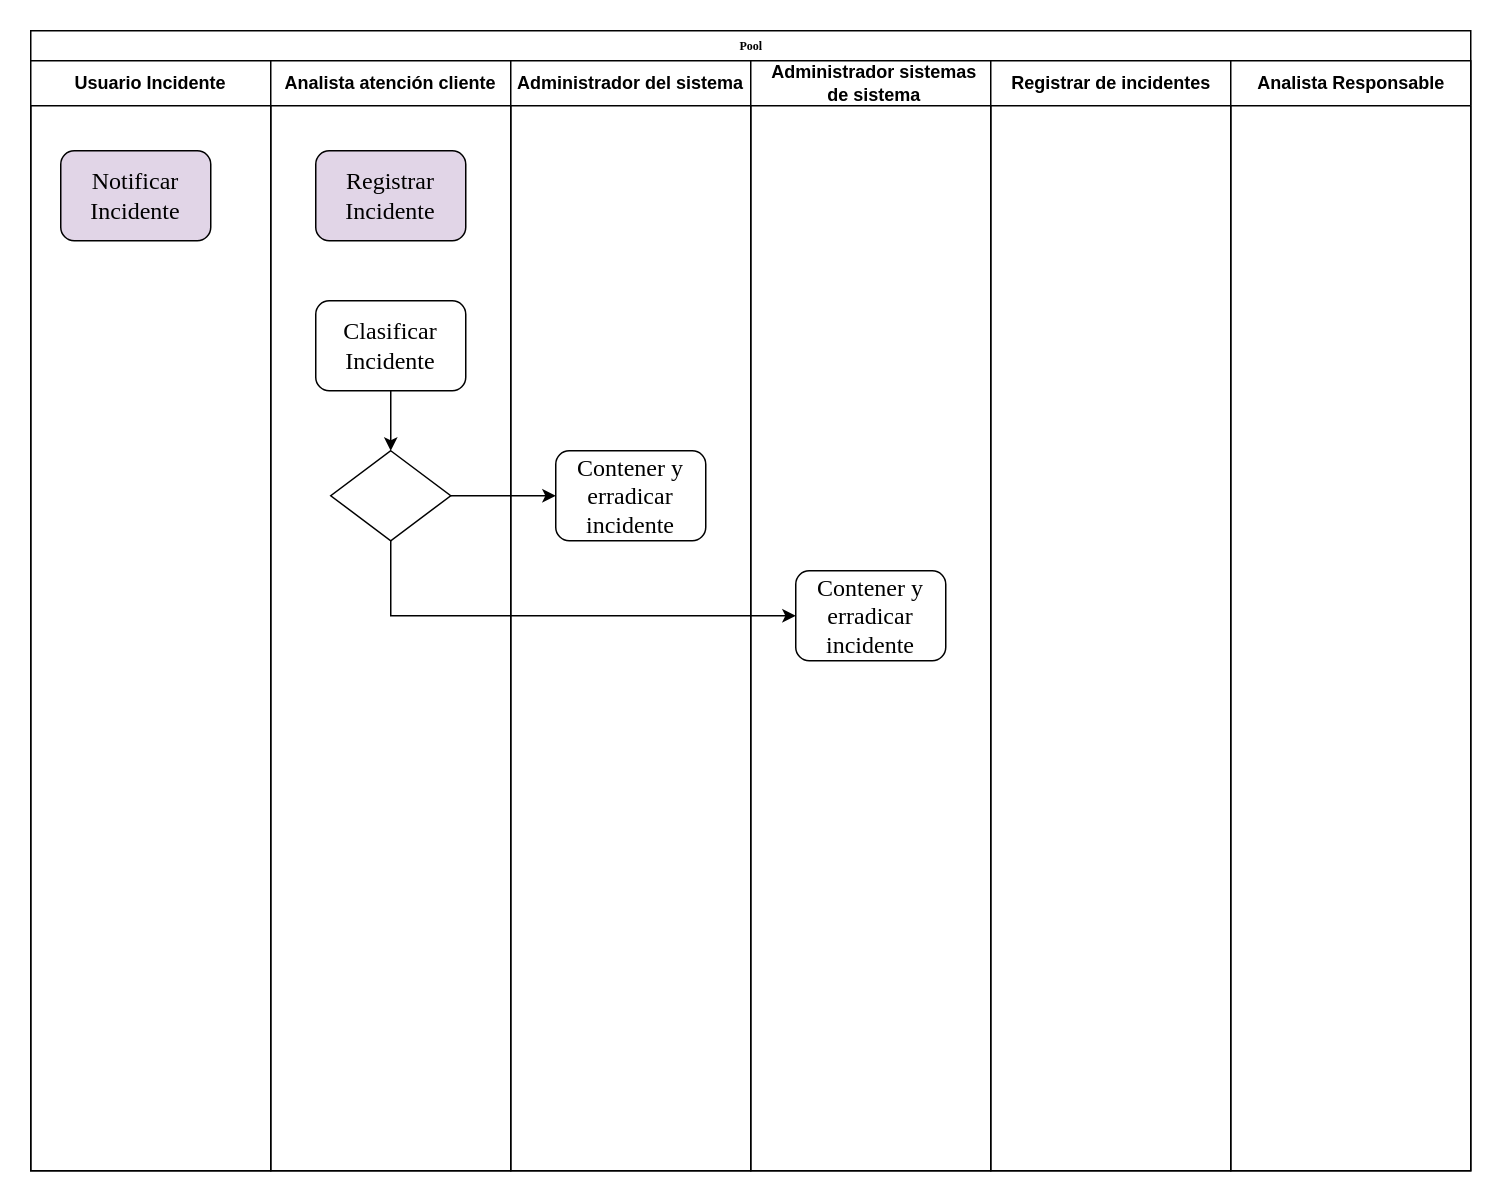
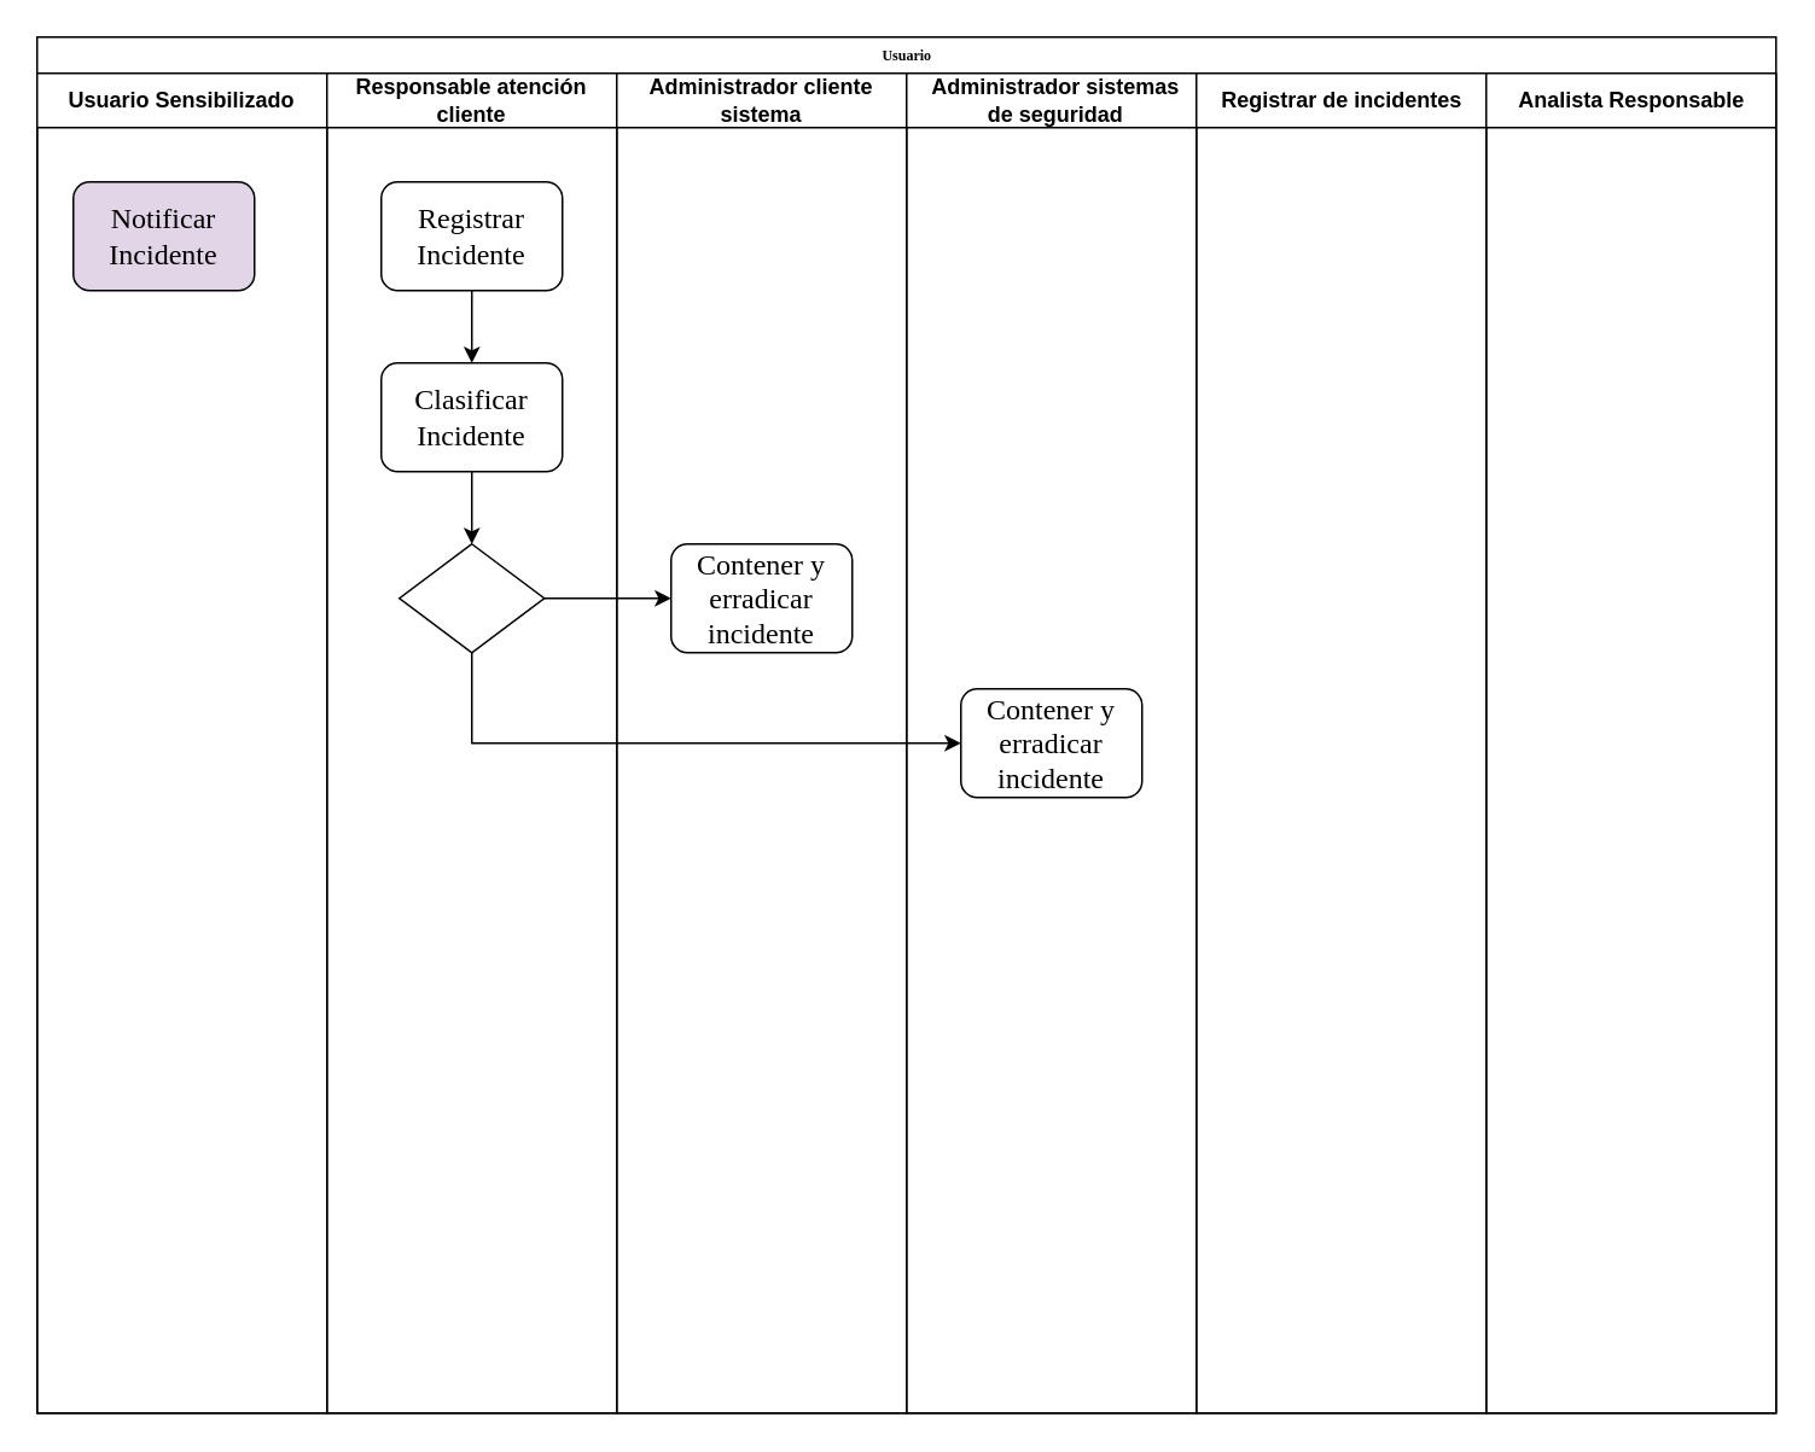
  <mxCell id="0" />
  <mxCell id="1" parent="0" />
- <mxCell id="2" value="Pool" style="swimlane;html=1;childLayout=stackLayout;startSize=20;rounded=0;shadow=0;labelBackgroundColor=none;strokeWidth=1;fontFamily=Verdana;fontSize=8;align=center;" parent="1" vertex="1"><mxGeometry x="20" y="20" width="960" height="760" as="geometry" /></mxCell>
- <mxCell id="3" value="Usuario Incidente" style="swimlane;html=1;startSize=30;whiteSpace=wrap;" parent="2" vertex="1"><mxGeometry y="20" width="160" height="740" as="geometry" /></mxCell>
+ <mxCell id="2" value="Usuario" style="swimlane;html=1;childLayout=stackLayout;startSize=20;rounded=0;shadow=0;labelBackgroundColor=none;strokeWidth=1;fontFamily=Verdana;fontSize=8;align=center;" parent="1" vertex="1"><mxGeometry x="20" y="20" width="960" height="760" as="geometry" /></mxCell>
+ <mxCell id="3" value="Usuario Sensibilizado" style="swimlane;html=1;startSize=30;whiteSpace=wrap;" parent="2" vertex="1"><mxGeometry y="20" width="160" height="740" as="geometry" /></mxCell>
  <mxCell id="4" value="Notificar Incidente" style="rounded=1;whiteSpace=wrap;html=1;shadow=0;labelBackgroundColor=none;strokeWidth=1;fontFamily=Verdana;fontSize=16;align=center;fillColor=#e1d5e7;" parent="3" vertex="1"><mxGeometry x="20" y="60" width="100" height="60" as="geometry" /></mxCell>
- <mxCell id="5" value="Analista atención cliente" style="swimlane;html=1;startSize=30;whiteSpace=wrap;" parent="2" vertex="1"><mxGeometry x="160" y="20" width="160" height="740" as="geometry" /></mxCell>
- <mxCell id="7" value="Registrar Incidente" style="rounded=1;whiteSpace=wrap;html=1;shadow=0;labelBackgroundColor=none;strokeWidth=1;fontFamily=Verdana;fontSize=16;align=center;fillColor=#e1d5e7;" parent="5" vertex="1"><mxGeometry x="30" y="60" width="100" height="60" as="geometry" /></mxCell>
+ <mxCell id="5" value="Responsable atención cliente" style="swimlane;html=1;startSize=30;whiteSpace=wrap;" parent="2" vertex="1"><mxGeometry x="160" y="20" width="160" height="740" as="geometry" /></mxCell>
+ <mxCell id="6" style="edgeStyle=orthogonalEdgeStyle;rounded=0;orthogonalLoop=1;jettySize=auto;html=1;entryX=0.5;entryY=0;entryDx=0;entryDy=0;" edge="1" parent="5" source="7" target="9"><mxGeometry relative="1" as="geometry" /></mxCell>
+ <mxCell id="7" value="Registrar Incidente" style="rounded=1;whiteSpace=wrap;html=1;shadow=0;labelBackgroundColor=none;strokeWidth=1;fontFamily=Verdana;fontSize=16;align=center;" parent="5" vertex="1"><mxGeometry x="30" y="60" width="100" height="60" as="geometry" /></mxCell>
  <mxCell id="8" style="edgeStyle=orthogonalEdgeStyle;rounded=0;orthogonalLoop=1;jettySize=auto;html=1;" edge="1" parent="5" source="9" target="10"><mxGeometry relative="1" as="geometry" /></mxCell>
  <mxCell id="9" value="Clasificar Incidente" style="rounded=1;whiteSpace=wrap;html=1;shadow=0;labelBackgroundColor=none;strokeWidth=1;fontFamily=Verdana;fontSize=16;align=center;" vertex="1" parent="5"><mxGeometry x="30" y="160" width="100" height="60" as="geometry" /></mxCell>
  <mxCell id="10" value="" style="rhombus;whiteSpace=wrap;html=1;rounded=0;shadow=0;labelBackgroundColor=none;strokeWidth=1;fontFamily=Verdana;fontSize=8;align=center;" vertex="1" parent="5"><mxGeometry x="40" y="260" width="80" height="60" as="geometry" /></mxCell>
- <mxCell id="11" value="Administrador del sistema" style="swimlane;html=1;startSize=30;whiteSpace=wrap;" parent="2" vertex="1"><mxGeometry x="320" y="20" width="160" height="740" as="geometry" /></mxCell>
+ <mxCell id="11" value="Administrador cliente sistema" style="swimlane;html=1;startSize=30;whiteSpace=wrap;" parent="2" vertex="1"><mxGeometry x="320" y="20" width="160" height="740" as="geometry" /></mxCell>
  <mxCell id="12" value="Contener y erradicar incidente" style="rounded=1;whiteSpace=wrap;html=1;shadow=0;labelBackgroundColor=none;strokeWidth=1;fontFamily=Verdana;fontSize=16;align=center;" vertex="1" parent="11"><mxGeometry x="30" y="260" width="100" height="60" as="geometry" /></mxCell>
- <mxCell id="13" value="Administrador sistemas de sistema" style="swimlane;html=1;startSize=30;whiteSpace=wrap;spacing=2;spacingLeft=9;spacingRight=4;" parent="2" vertex="1"><mxGeometry x="480" y="20" width="160" height="740" as="geometry" /></mxCell>
+ <mxCell id="13" value="Administrador sistemas de seguridad" style="swimlane;html=1;startSize=30;whiteSpace=wrap;spacing=2;spacingLeft=9;spacingRight=4;" parent="2" vertex="1"><mxGeometry x="480" y="20" width="160" height="740" as="geometry" /></mxCell>
  <mxCell id="14" value="Contener y erradicar incidente" style="rounded=1;whiteSpace=wrap;html=1;shadow=0;labelBackgroundColor=none;strokeWidth=1;fontFamily=Verdana;fontSize=16;align=center;" vertex="1" parent="13"><mxGeometry x="30" y="340" width="100" height="60" as="geometry" /></mxCell>
  <mxCell id="15" value="Registrar de incidentes" style="swimlane;html=1;startSize=30;" parent="2" vertex="1"><mxGeometry x="640" y="20" width="160" height="740" as="geometry" /></mxCell>
  <mxCell id="16" value="Analista Responsable" style="swimlane;html=1;startSize=30;" parent="2" vertex="1"><mxGeometry x="800" y="20" width="160" height="740" as="geometry" /></mxCell>
  <mxCell id="17" style="edgeStyle=orthogonalEdgeStyle;rounded=0;orthogonalLoop=1;jettySize=auto;html=1;entryX=0;entryY=0.5;entryDx=0;entryDy=0;" edge="1" parent="2" source="10" target="12"><mxGeometry relative="1" as="geometry" /></mxCell>
  <mxCell id="18" style="edgeStyle=orthogonalEdgeStyle;rounded=0;orthogonalLoop=1;jettySize=auto;html=1;entryX=0;entryY=0.5;entryDx=0;entryDy=0;exitX=0.5;exitY=1;exitDx=0;exitDy=0;" edge="1" parent="2" source="10" target="14"><mxGeometry relative="1" as="geometry" /></mxCell>
